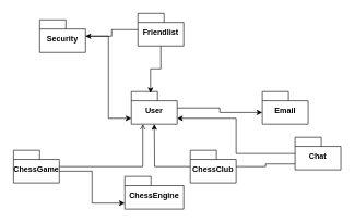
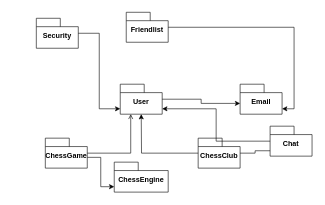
  <mxCell id="0" />
  <mxCell id="1" parent="0" />
  <mxCell id="2" value="Email" style="shape=folder;fontStyle=1;spacingTop=10;tabWidth=40;tabHeight=14;tabPosition=left;html=1;whiteSpace=wrap;strokeColor=#000000;" parent="1" vertex="1"><mxGeometry x="400" y="140" width="70" height="50" as="geometry" /></mxCell>
  <mxCell id="3" value="Security" style="shape=folder;fontStyle=1;spacingTop=10;tabWidth=40;tabHeight=14;tabPosition=left;html=1;whiteSpace=wrap;strokeColor=#000000;" parent="1" vertex="1"><mxGeometry x="60" y="30" width="70" height="50" as="geometry" /></mxCell>
  <mxCell id="4" value="Friendlist" style="shape=folder;fontStyle=1;spacingTop=10;tabWidth=40;tabHeight=14;tabPosition=left;html=1;whiteSpace=wrap;strokeColor=#000000;" parent="1" vertex="1"><mxGeometry x="210" y="20" width="70" height="50" as="geometry" /></mxCell>
  <mxCell id="5" value="Chat" style="shape=folder;fontStyle=1;spacingTop=10;tabWidth=40;tabHeight=14;tabPosition=left;html=1;whiteSpace=wrap;strokeColor=#000000;" parent="1" vertex="1"><mxGeometry x="450" y="210" width="70" height="50" as="geometry" /></mxCell>
- <mxCell id="6" value="ChessGame" style="shape=folder;fontStyle=1;spacingTop=10;tabWidth=40;tabHeight=14;tabPosition=left;html=1;whiteSpace=wrap;strokeColor=#000000;" parent="1" vertex="1"><mxGeometry x="20" y="230" width="70" height="50" as="geometry" /></mxCell>
+ <mxCell id="6" value="ChessGame" style="shape=folder;fontStyle=1;spacingTop=10;tabWidth=40;tabHeight=14;tabPosition=left;html=1;whiteSpace=wrap;strokeColor=#000000;" parent="1" vertex="1"><mxGeometry x="75" y="230" width="70" height="50" as="geometry" /></mxCell>
  <mxCell id="7" value="User" style="shape=folder;fontStyle=1;spacingTop=10;tabWidth=40;tabHeight=14;tabPosition=left;html=1;whiteSpace=wrap;strokeColor=#000000;" parent="1" vertex="1"><mxGeometry x="200" y="140" width="70" height="50" as="geometry" /></mxCell>
  <mxCell id="8" value="ChessEngine" style="shape=folder;fontStyle=1;spacingTop=10;tabWidth=40;tabHeight=14;tabPosition=left;html=1;whiteSpace=wrap;strokeColor=#000000;" parent="1" vertex="1"><mxGeometry x="190" y="270" width="90" height="50" as="geometry" /></mxCell>
- <mxCell id="9" value="ChessClub" style="shape=folder;fontStyle=1;spacingTop=10;tabWidth=40;tabHeight=14;tabPosition=left;html=1;whiteSpace=wrap;strokeColor=#000000;" parent="1" vertex="1"><mxGeometry x="290" y="230" width="70" height="50" as="geometry" /></mxCell>
+ <mxCell id="9" value="ChessClub" style="shape=folder;fontStyle=1;spacingTop=10;tabWidth=40;tabHeight=14;tabPosition=left;html=1;whiteSpace=wrap;strokeColor=#000000;" parent="1" vertex="1"><mxGeometry x="330" y="230" width="70" height="50" as="geometry" /></mxCell>
  <mxCell id="10" style="edgeStyle=orthogonalEdgeStyle;rounded=0;orthogonalLoop=1;jettySize=auto;html=1;entryX=0;entryY=0;entryDx=0;entryDy=32;entryPerimeter=0;strokeColor=#000000;" parent="1" source="7" target="2" edge="1"><mxGeometry relative="1" as="geometry" /></mxCell>
- <mxCell id="11" style="edgeStyle=orthogonalEdgeStyle;rounded=0;orthogonalLoop=1;jettySize=auto;html=1;entryX=0.419;entryY=0.047;entryDx=0;entryDy=0;entryPerimeter=0;strokeColor=#000000;" parent="1" source="4" target="7" edge="1"><mxGeometry relative="1" as="geometry" /></mxCell>
  <mxCell id="12" style="edgeStyle=orthogonalEdgeStyle;rounded=0;orthogonalLoop=1;jettySize=auto;html=1;entryX=0;entryY=0;entryDx=70;entryDy=41;entryPerimeter=0;strokeColor=#000000;" parent="1" source="5" target="7" edge="1"><mxGeometry relative="1" as="geometry" /></mxCell>
  <mxCell id="13" style="edgeStyle=orthogonalEdgeStyle;rounded=0;orthogonalLoop=1;jettySize=auto;html=1;exitX=0;exitY=0;exitDx=70;exitDy=32;exitPerimeter=0;entryX=0;entryY=0;entryDx=0;entryDy=41;entryPerimeter=0;strokeColor=#000000;" parent="1" source="6" target="8" edge="1"><mxGeometry relative="1" as="geometry" /></mxCell>
  <mxCell id="14" style="edgeStyle=orthogonalEdgeStyle;rounded=0;orthogonalLoop=1;jettySize=auto;html=1;strokeColor=#000000;" parent="1" source="9" edge="1"><mxGeometry relative="1" as="geometry"><mxPoint x="235" y="190" as="targetPoint" /></mxGeometry></mxCell>
  <mxCell id="15" style="edgeStyle=orthogonalEdgeStyle;rounded=0;orthogonalLoop=1;jettySize=auto;html=1;entryX=0.25;entryY=1;entryDx=0;entryDy=0;entryPerimeter=0;strokeColor=#000000;endArrow=open;" parent="1" source="6" target="7" edge="1"><mxGeometry relative="1" as="geometry" /></mxCell>
- <mxCell id="16" style="edgeStyle=orthogonalEdgeStyle;rounded=0;orthogonalLoop=1;jettySize=auto;html=1;strokeColor=#000000;" parent="1" source="4" target="3" edge="1"><mxGeometry relative="1" as="geometry" /></mxCell>
+ <mxCell id="16" style="edgeStyle=orthogonalEdgeStyle;rounded=0;orthogonalLoop=1;jettySize=auto;html=1;entryX=0;entryY=0;entryDx=70;entryDy=41;entryPerimeter=0;strokeColor=#000000;" parent="1" source="4" target="2" edge="1"><mxGeometry relative="1" as="geometry" /></mxCell>
  <mxCell id="17" style="edgeStyle=orthogonalEdgeStyle;rounded=0;orthogonalLoop=1;jettySize=auto;html=1;entryX=0;entryY=0;entryDx=0;entryDy=41;entryPerimeter=0;strokeColor=#000000;" parent="1" source="3" target="7" edge="1"><mxGeometry relative="1" as="geometry" /></mxCell>
  <mxCell id="18" style="edgeStyle=orthogonalEdgeStyle;rounded=0;orthogonalLoop=1;jettySize=auto;html=1;entryX=0;entryY=0;entryDx=0;entryDy=41;entryPerimeter=0;strokeColor=#000000;endArrow=none;" parent="1" source="9" target="5" edge="1"><mxGeometry relative="1" as="geometry" /></mxCell>
